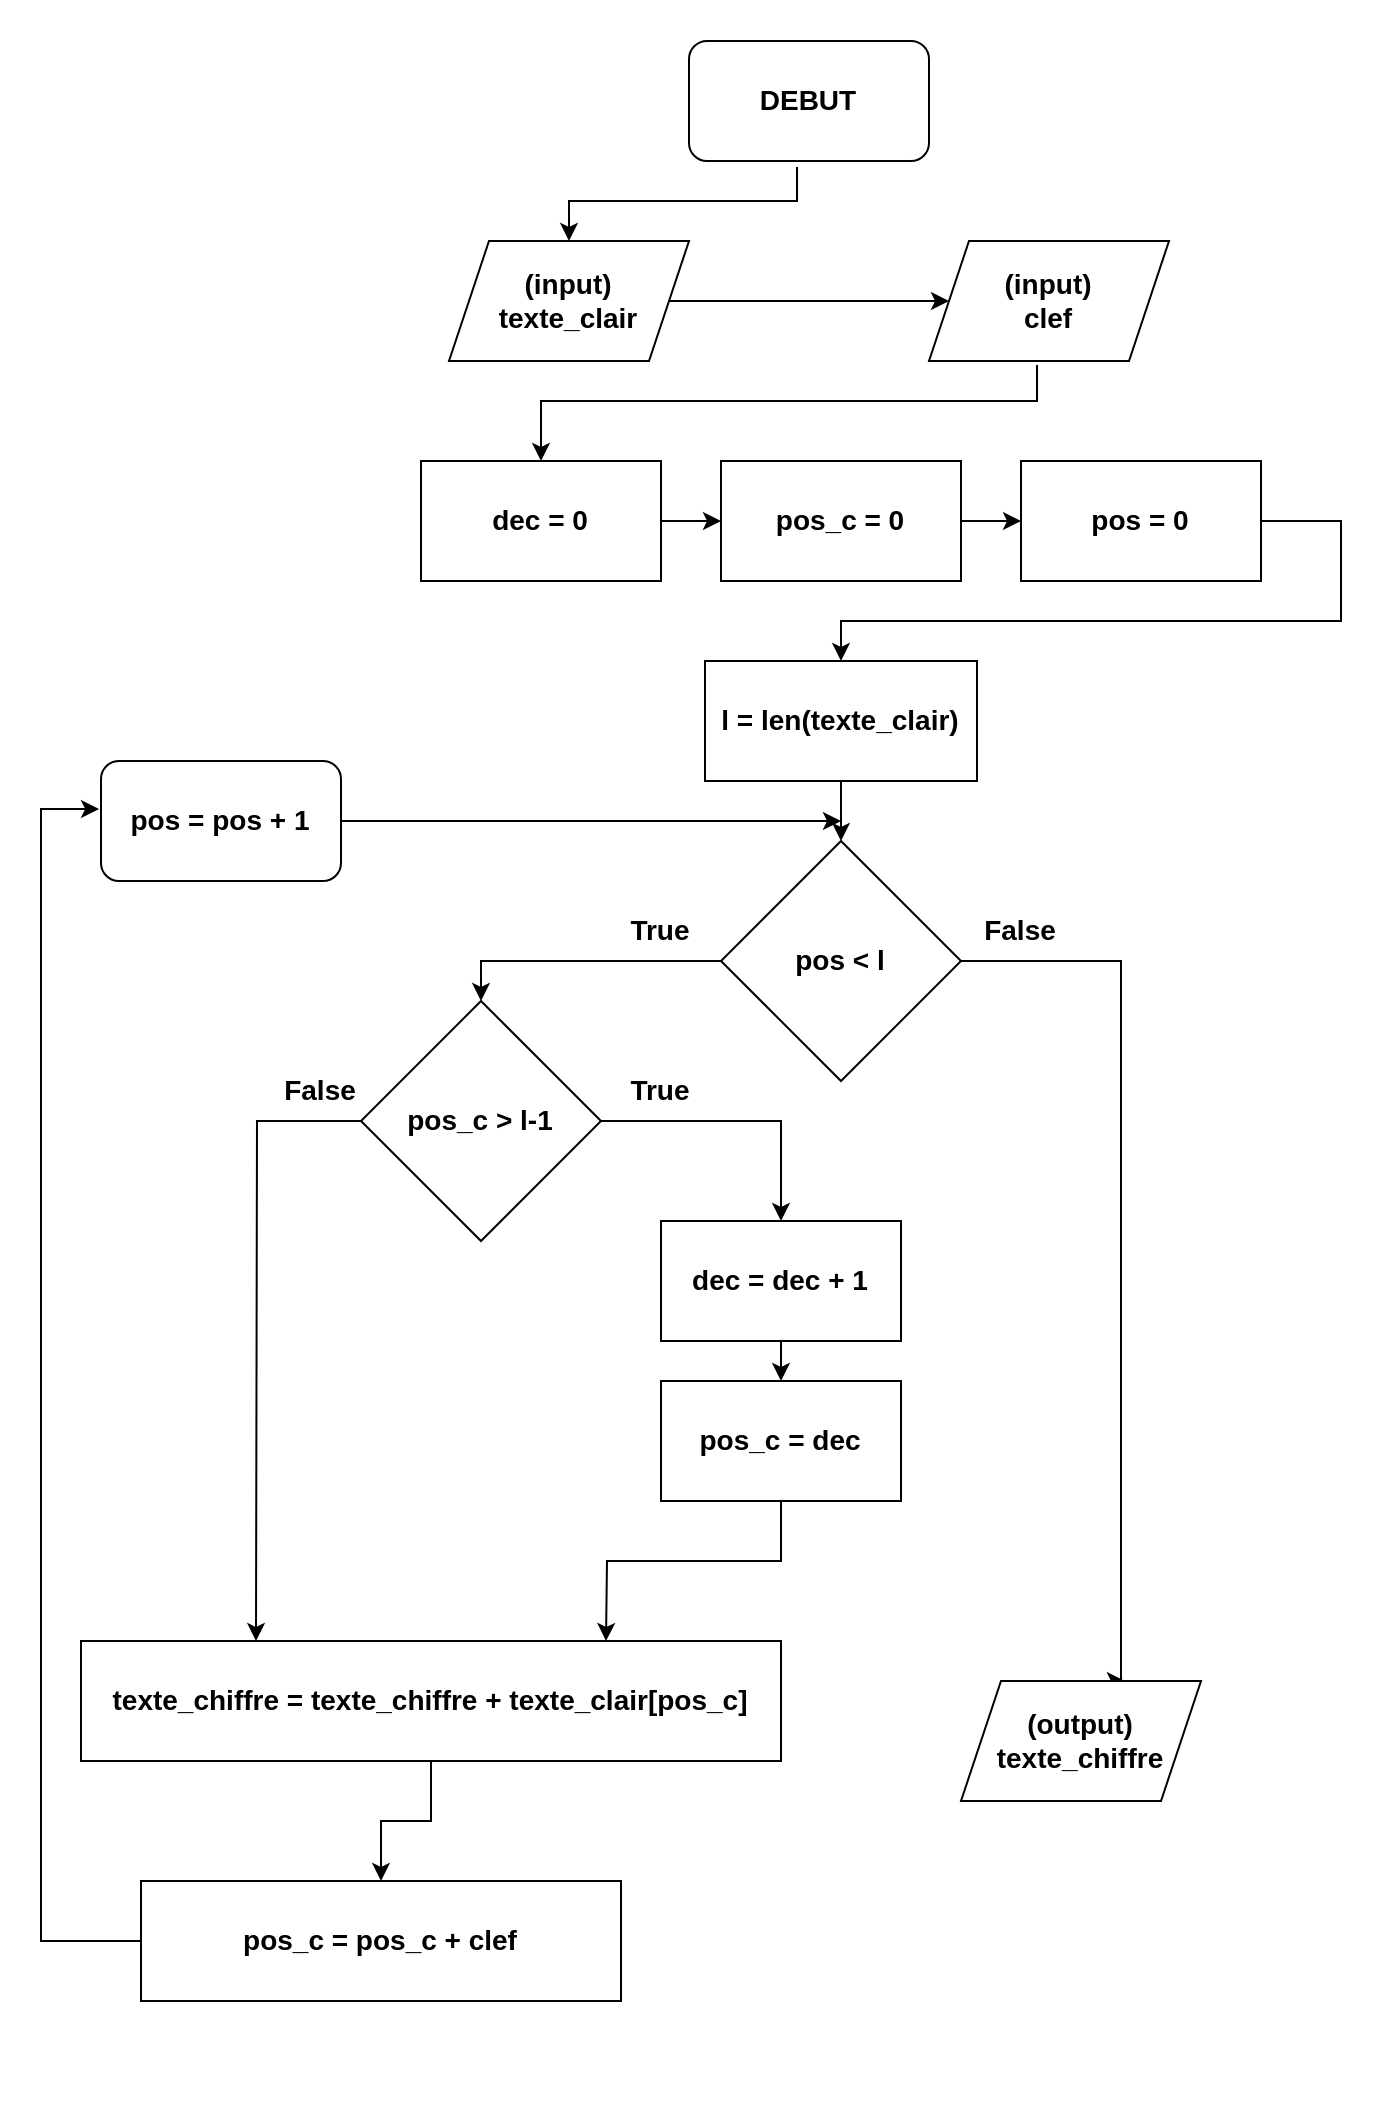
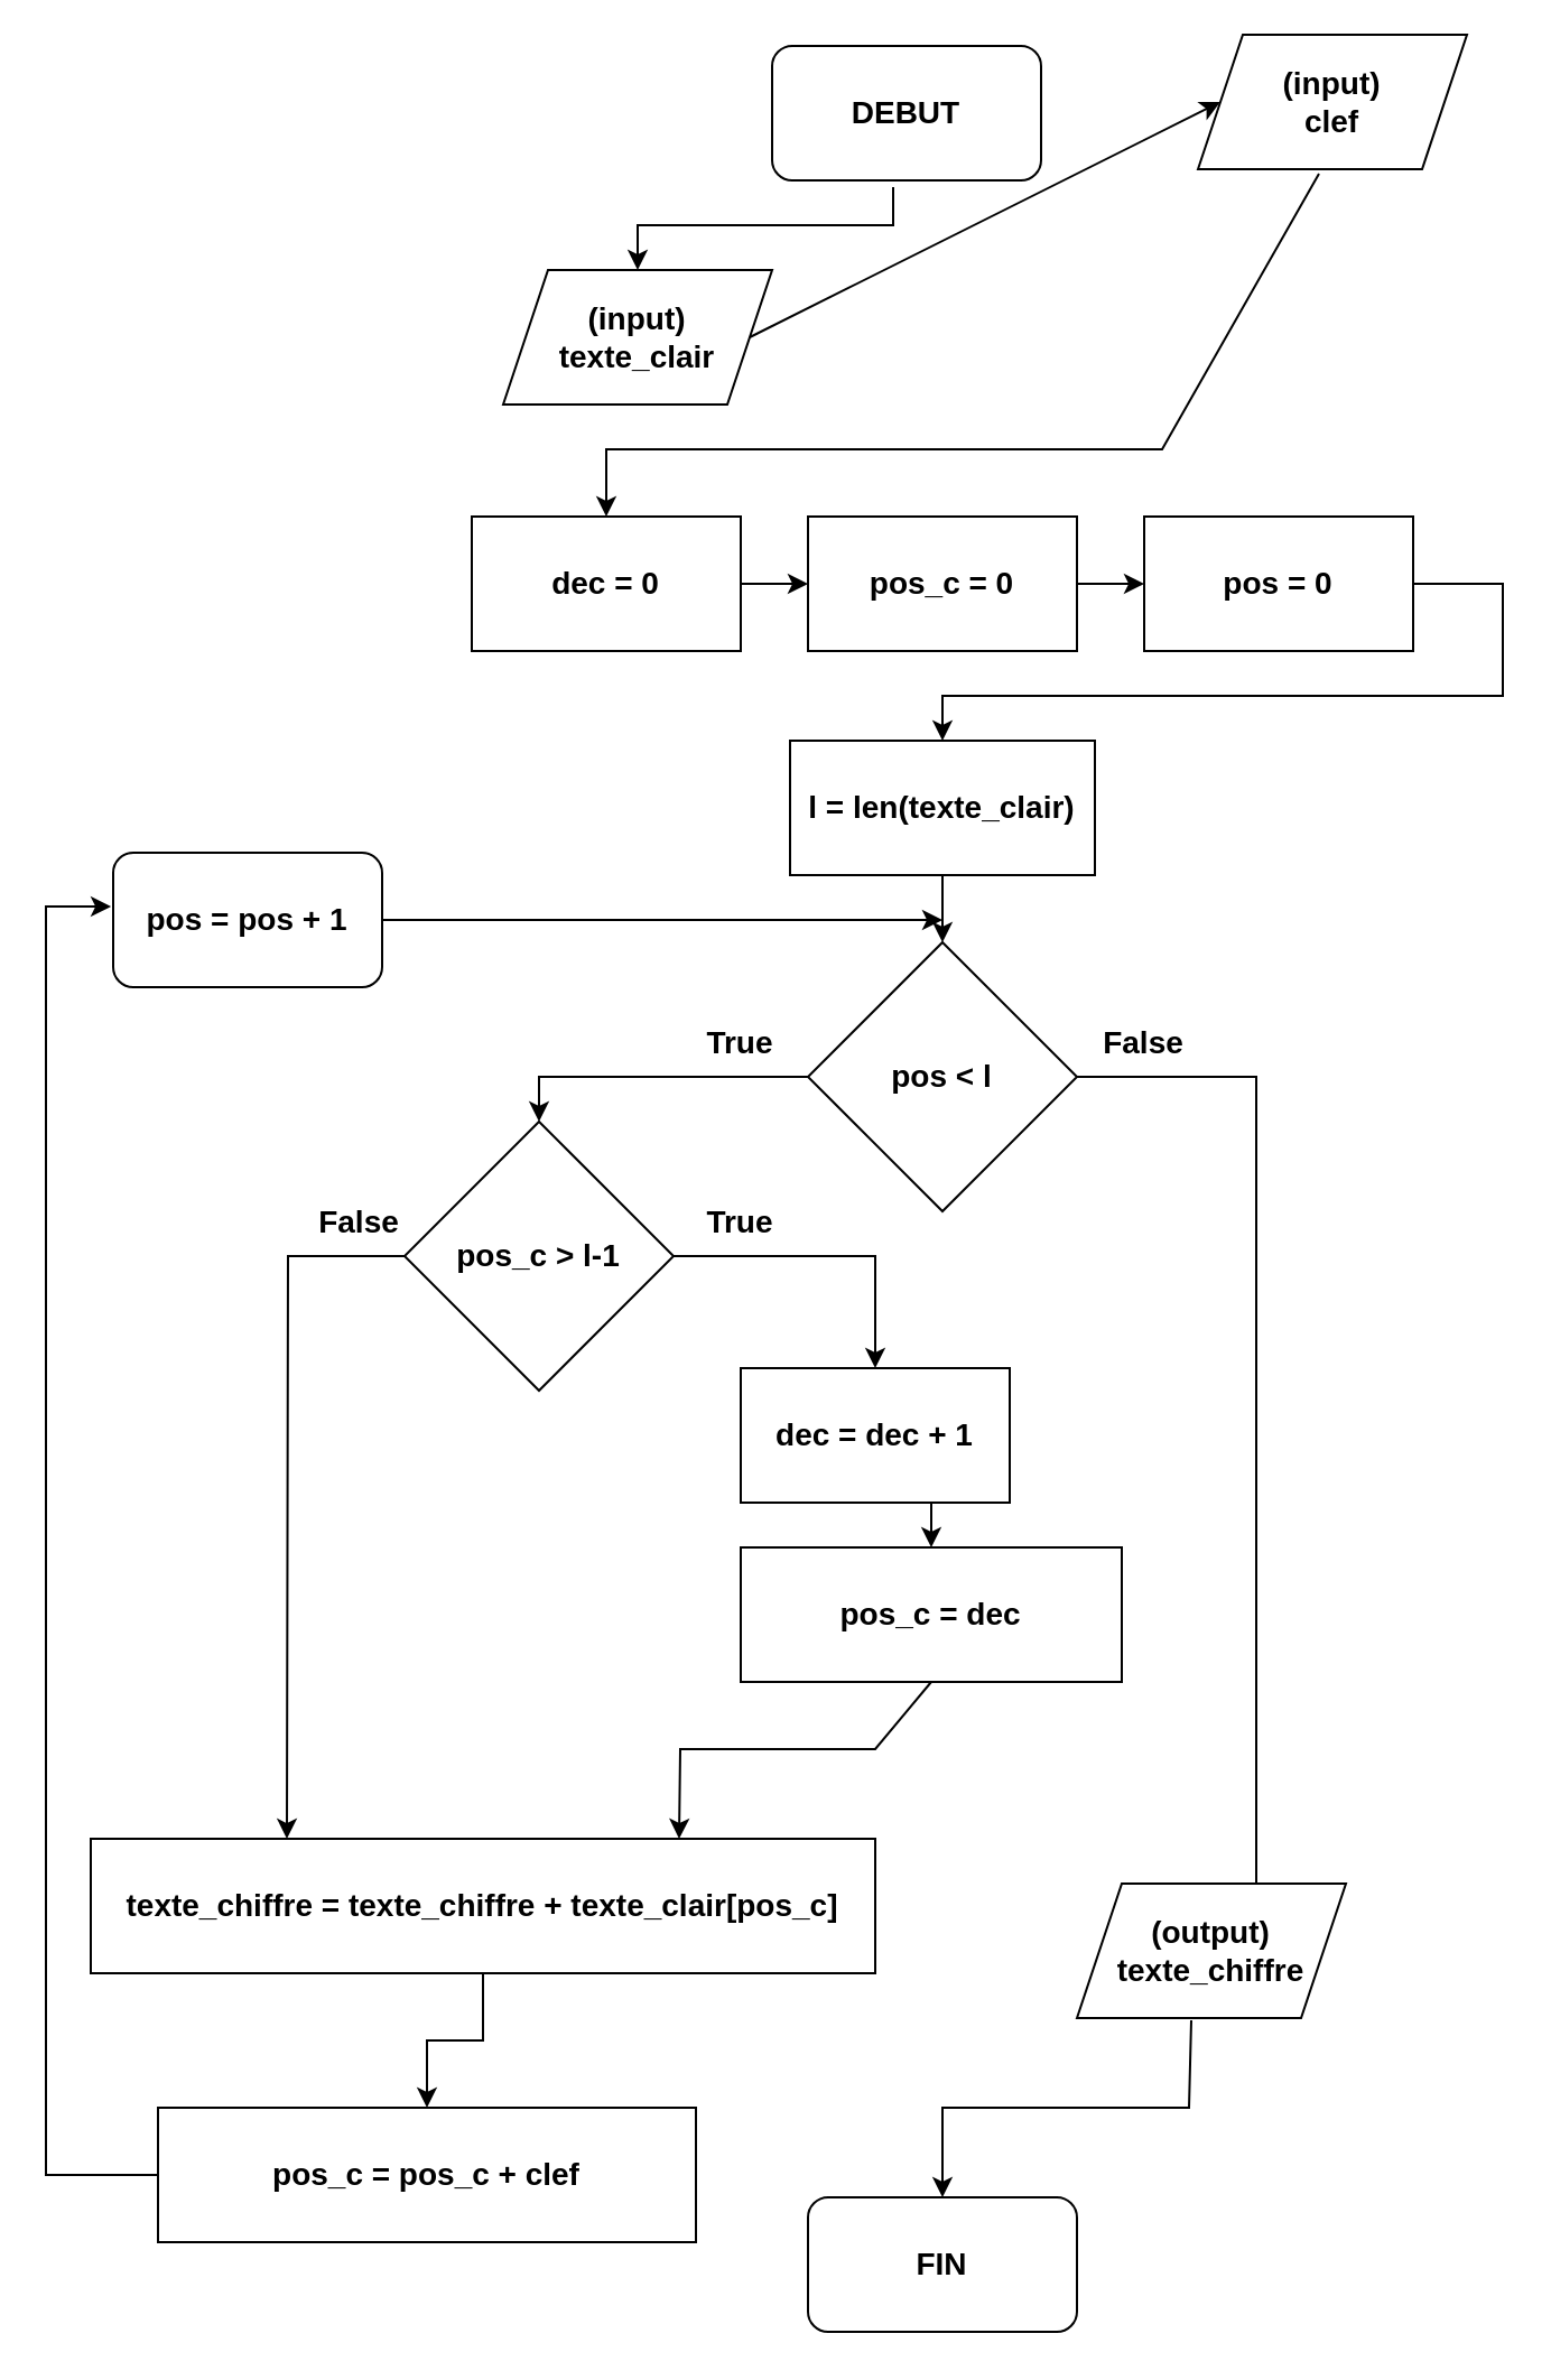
  <mxCell id="0" />
  <mxCell id="1" parent="0" />
  <mxCell id="2" value="&lt;b&gt;&lt;font style=&quot;font-size: 14px;&quot;&gt;DEBUT&lt;/font&gt;&lt;/b&gt;" style="rounded=1;whiteSpace=wrap;html=1;" parent="1" vertex="1"><mxGeometry x="344" y="20" width="120" height="60" as="geometry" /></mxCell>
  <mxCell id="3" value="&lt;b&gt;(input)&lt;br&gt;texte_clair&lt;/b&gt;" style="shape=parallelogram;perimeter=parallelogramPerimeter;whiteSpace=wrap;html=1;fixedSize=1;fontSize=14;" parent="1" vertex="1"><mxGeometry x="224" y="120" width="120" height="60" as="geometry" /></mxCell>
- <mxCell id="4" value="&lt;b&gt;(input)&lt;br&gt;clef&lt;/b&gt;" style="shape=parallelogram;perimeter=parallelogramPerimeter;whiteSpace=wrap;html=1;fixedSize=1;fontSize=14;" parent="1" vertex="1"><mxGeometry x="464" y="120" width="120" height="60" as="geometry" /></mxCell>
+ <mxCell id="4" value="&lt;b&gt;(input)&lt;br&gt;clef&lt;/b&gt;" style="shape=parallelogram;perimeter=parallelogramPerimeter;whiteSpace=wrap;html=1;fixedSize=1;fontSize=14;" parent="1" vertex="1"><mxGeometry x="534" y="15" width="120" height="60" as="geometry" /></mxCell>
  <mxCell id="5" value="&lt;b&gt;dec = 0&lt;/b&gt;" style="rounded=0;whiteSpace=wrap;html=1;fontSize=14;" parent="1" vertex="1"><mxGeometry x="210" y="230" width="120" height="60" as="geometry" /></mxCell>
  <mxCell id="6" value="&lt;b&gt;pos_c = 0&lt;/b&gt;" style="rounded=0;whiteSpace=wrap;html=1;fontSize=14;" parent="1" vertex="1"><mxGeometry x="360" y="230" width="120" height="60" as="geometry" /></mxCell>
  <mxCell id="7" value="" style="endArrow=classic;html=1;rounded=0;fontSize=14;exitX=1;exitY=0.5;exitDx=0;exitDy=0;entryX=0;entryY=0.5;entryDx=0;entryDy=0;" parent="1" source="5" target="6" edge="1"><mxGeometry width="50" height="50" relative="1" as="geometry"><mxPoint x="380" y="380" as="sourcePoint" /><mxPoint x="430" y="330" as="targetPoint" /></mxGeometry></mxCell>
  <mxCell id="8" style="edgeStyle=orthogonalEdgeStyle;rounded=0;orthogonalLoop=1;jettySize=auto;html=1;entryX=0.5;entryY=0;entryDx=0;entryDy=0;fontSize=14;" parent="1" source="9" target="11" edge="1"><mxGeometry relative="1" as="geometry" /></mxCell>
  <mxCell id="9" value="&lt;b&gt;l = len(texte_clair)&lt;/b&gt;" style="rounded=0;whiteSpace=wrap;html=1;fontSize=14;" parent="1" vertex="1"><mxGeometry x="352" y="330" width="136" height="60" as="geometry" /></mxCell>
- <mxCell id="10" style="edgeStyle=orthogonalEdgeStyle;rounded=0;orthogonalLoop=1;jettySize=auto;html=1;entryX=0.683;entryY=0;entryDx=0;entryDy=0;entryPerimeter=0;fontSize=14;" parent="1" source="11" target="16" edge="1"><mxGeometry relative="1" as="geometry"><Array as="points"><mxPoint x="560" y="480" /><mxPoint x="560" y="840" /></Array></mxGeometry></mxCell>
+ <mxCell id="10" style="edgeStyle=orthogonalEdgeStyle;rounded=0;orthogonalLoop=1;jettySize=auto;html=1;entryX=0.683;entryY=0;entryDx=0;entryDy=0;entryPerimeter=0;fontSize=14;endArrow=none;" parent="1" source="11" target="16" edge="1"><mxGeometry relative="1" as="geometry"><Array as="points"><mxPoint x="560" y="480" /><mxPoint x="560" y="840" /></Array></mxGeometry></mxCell>
  <mxCell id="11" value="&lt;b&gt;pos &amp;lt; l&lt;/b&gt;" style="rhombus;whiteSpace=wrap;html=1;fontSize=14;" parent="1" vertex="1"><mxGeometry x="360" y="420" width="120" height="120" as="geometry" /></mxCell>
  <mxCell id="12" style="edgeStyle=orthogonalEdgeStyle;rounded=0;orthogonalLoop=1;jettySize=auto;html=1;fontSize=14;entryX=0.5;entryY=0;entryDx=0;entryDy=0;" parent="1" source="13" target="9" edge="1"><mxGeometry relative="1" as="geometry"><mxPoint x="710" y="300" as="targetPoint" /><Array as="points"><mxPoint x="670" y="260" /><mxPoint x="670" y="310" /><mxPoint x="420" y="310" /></Array></mxGeometry></mxCell>
  <mxCell id="13" value="&lt;b&gt;pos = 0&lt;/b&gt;" style="rounded=0;whiteSpace=wrap;html=1;fontSize=14;" parent="1" vertex="1"><mxGeometry x="510" y="230" width="120" height="60" as="geometry" /></mxCell>
  <mxCell id="14" value="&lt;b&gt;True&lt;/b&gt;" style="text;html=1;strokeColor=none;fillColor=none;align=center;verticalAlign=middle;whiteSpace=wrap;rounded=0;fontSize=14;" parent="1" vertex="1"><mxGeometry x="300" y="450" width="60" height="30" as="geometry" /></mxCell>
  <mxCell id="15" value="&lt;b&gt;False&lt;/b&gt;" style="text;html=1;strokeColor=none;fillColor=none;align=center;verticalAlign=middle;whiteSpace=wrap;rounded=0;fontSize=14;" parent="1" vertex="1"><mxGeometry x="480" y="450" width="60" height="30" as="geometry" /></mxCell>
  <mxCell id="16" value="&lt;b&gt;(output)&lt;br&gt;texte_chiffre&lt;/b&gt;" style="shape=parallelogram;perimeter=parallelogramPerimeter;whiteSpace=wrap;html=1;fixedSize=1;fontSize=14;" parent="1" vertex="1"><mxGeometry x="480" y="840" width="120" height="60" as="geometry" /></mxCell>
+ <mxCell id="17" value="&lt;b&gt;FIN&lt;/b&gt;" style="rounded=1;whiteSpace=wrap;html=1;fontSize=14;" parent="1" vertex="1"><mxGeometry x="360" y="980" width="120" height="60" as="geometry" /></mxCell>
  <mxCell id="18" value="" style="endArrow=classic;html=1;rounded=0;fontSize=14;exitX=1;exitY=0.5;exitDx=0;exitDy=0;entryX=0;entryY=0.5;entryDx=0;entryDy=0;" parent="1" source="6" target="13" edge="1"><mxGeometry width="50" height="50" relative="1" as="geometry"><mxPoint x="340" y="270" as="sourcePoint" /><mxPoint x="370" y="270" as="targetPoint" /></mxGeometry></mxCell>
  <mxCell id="19" value="" style="endArrow=classic;html=1;rounded=0;fontSize=14;exitX=0.45;exitY=1.05;exitDx=0;exitDy=0;exitPerimeter=0;entryX=0.5;entryY=0;entryDx=0;entryDy=0;" parent="1" source="2" target="3" edge="1"><mxGeometry width="50" height="50" relative="1" as="geometry"><mxPoint x="380" y="360" as="sourcePoint" /><mxPoint x="430" y="310" as="targetPoint" /><Array as="points"><mxPoint x="398" y="100" /><mxPoint x="284" y="100" /></Array></mxGeometry></mxCell>
  <mxCell id="20" value="" style="endArrow=classic;html=1;rounded=0;fontSize=14;exitX=1;exitY=0.5;exitDx=0;exitDy=0;entryX=0;entryY=0.5;entryDx=0;entryDy=0;" parent="1" source="3" target="4" edge="1"><mxGeometry width="50" height="50" relative="1" as="geometry"><mxPoint x="380" y="360" as="sourcePoint" /><mxPoint x="430" y="310" as="targetPoint" /></mxGeometry></mxCell>
  <mxCell id="21" value="" style="endArrow=classic;html=1;rounded=0;fontSize=14;exitX=0.45;exitY=1.033;exitDx=0;exitDy=0;exitPerimeter=0;entryX=0.5;entryY=0;entryDx=0;entryDy=0;" parent="1" source="4" target="5" edge="1"><mxGeometry width="50" height="50" relative="1" as="geometry"><mxPoint x="380" y="360" as="sourcePoint" /><mxPoint x="430" y="310" as="targetPoint" /><Array as="points"><mxPoint x="518" y="200" /><mxPoint x="270" y="200" /></Array></mxGeometry></mxCell>
  <mxCell id="22" style="edgeStyle=orthogonalEdgeStyle;rounded=0;orthogonalLoop=1;jettySize=auto;html=1;entryX=0.5;entryY=0;entryDx=0;entryDy=0;fontSize=14;" parent="1" source="23" target="25" edge="1"><mxGeometry relative="1" as="geometry" /></mxCell>
  <mxCell id="23" value="&lt;b&gt;pos_c &amp;gt; l-1&lt;/b&gt;" style="rhombus;whiteSpace=wrap;html=1;fontSize=14;" parent="1" vertex="1"><mxGeometry x="180" y="500" width="120" height="120" as="geometry" /></mxCell>
  <mxCell id="24" style="edgeStyle=orthogonalEdgeStyle;rounded=0;orthogonalLoop=1;jettySize=auto;html=1;exitX=0.5;exitY=1;exitDx=0;exitDy=0;entryX=0.5;entryY=0;entryDx=0;entryDy=0;fontSize=14;" parent="1" source="25" target="26" edge="1"><mxGeometry relative="1" as="geometry" /></mxCell>
  <mxCell id="25" value="&lt;b&gt;dec = dec + 1&lt;/b&gt;" style="rounded=0;whiteSpace=wrap;html=1;fontSize=14;" parent="1" vertex="1"><mxGeometry x="330" y="610" width="120" height="60" as="geometry" /></mxCell>
- <mxCell id="26" value="&lt;b&gt;pos_c = dec&lt;/b&gt;" style="rounded=0;whiteSpace=wrap;html=1;fontSize=14;" parent="1" vertex="1"><mxGeometry x="330" y="690" width="120" height="60" as="geometry" /></mxCell>
+ <mxCell id="26" value="&lt;b&gt;pos_c = dec&lt;/b&gt;" style="rounded=0;whiteSpace=wrap;html=1;fontSize=14;" parent="1" vertex="1"><mxGeometry x="330" y="690" width="170" height="60" as="geometry" /></mxCell>
  <mxCell id="27" value="" style="endArrow=classic;html=1;rounded=0;fontSize=14;exitX=0;exitY=0.5;exitDx=0;exitDy=0;entryX=0.5;entryY=0;entryDx=0;entryDy=0;" parent="1" source="11" target="23" edge="1"><mxGeometry width="50" height="50" relative="1" as="geometry"><mxPoint x="440" y="570" as="sourcePoint" /><mxPoint x="490" y="520" as="targetPoint" /><Array as="points"><mxPoint x="240" y="480" /></Array></mxGeometry></mxCell>
  <mxCell id="28" value="&lt;b&gt;True&lt;/b&gt;" style="text;html=1;strokeColor=none;fillColor=none;align=center;verticalAlign=middle;whiteSpace=wrap;rounded=0;fontSize=14;" parent="1" vertex="1"><mxGeometry x="300" y="530" width="60" height="30" as="geometry" /></mxCell>
  <mxCell id="29" style="edgeStyle=orthogonalEdgeStyle;rounded=0;orthogonalLoop=1;jettySize=auto;html=1;fontSize=14;" parent="1" source="30" target="38" edge="1"><mxGeometry relative="1" as="geometry" /></mxCell>
  <mxCell id="30" value="&lt;b&gt;texte_chiffre = texte_chiffre + texte_clair[pos_c]&lt;/b&gt;" style="rounded=0;whiteSpace=wrap;html=1;fontSize=14;" parent="1" vertex="1"><mxGeometry x="40" y="820" width="350" height="60" as="geometry" /></mxCell>
  <mxCell id="31" value="" style="endArrow=classic;html=1;rounded=0;fontSize=14;exitX=0;exitY=0.5;exitDx=0;exitDy=0;entryX=0.25;entryY=0;entryDx=0;entryDy=0;" parent="1" source="23" target="30" edge="1"><mxGeometry width="50" height="50" relative="1" as="geometry"><mxPoint x="440" y="720" as="sourcePoint" /><mxPoint x="490" y="670" as="targetPoint" /><Array as="points"><mxPoint x="128" y="560" /></Array></mxGeometry></mxCell>
  <mxCell id="32" value="" style="endArrow=classic;html=1;rounded=0;fontSize=14;exitX=0.5;exitY=1;exitDx=0;exitDy=0;entryX=0.75;entryY=0;entryDx=0;entryDy=0;" parent="1" source="26" target="30" edge="1"><mxGeometry width="50" height="50" relative="1" as="geometry"><mxPoint x="440" y="720" as="sourcePoint" /><mxPoint x="490" y="670" as="targetPoint" /><Array as="points"><mxPoint x="390" y="780" /><mxPoint x="303" y="780" /></Array></mxGeometry></mxCell>
  <mxCell id="33" value="&lt;b&gt;pos = pos + 1&lt;/b&gt;" style="whiteSpace=wrap;html=1;fontSize=14;rounded=1;" parent="1" vertex="1"><mxGeometry x="50" y="380" width="120" height="60" as="geometry" /></mxCell>
  <mxCell id="34" value="" style="endArrow=classic;html=1;rounded=0;fontSize=14;exitX=0;exitY=0.5;exitDx=0;exitDy=0;entryX=-0.008;entryY=0.4;entryDx=0;entryDy=0;entryPerimeter=0;" parent="1" source="38" target="33" edge="1"><mxGeometry width="50" height="50" relative="1" as="geometry"><mxPoint x="440" y="610" as="sourcePoint" /><mxPoint x="490" y="560" as="targetPoint" /><Array as="points"><mxPoint x="20" y="970" /><mxPoint x="20" y="404" /></Array></mxGeometry></mxCell>
  <mxCell id="35" value="" style="endArrow=classic;html=1;rounded=0;fontSize=14;exitX=1;exitY=0.5;exitDx=0;exitDy=0;" parent="1" source="33" edge="1"><mxGeometry width="50" height="50" relative="1" as="geometry"><mxPoint x="440" y="610" as="sourcePoint" /><mxPoint x="420" y="410" as="targetPoint" /></mxGeometry></mxCell>
  <mxCell id="36" value="&lt;b&gt;False&lt;/b&gt;" style="text;html=1;strokeColor=none;fillColor=none;align=center;verticalAlign=middle;whiteSpace=wrap;rounded=0;fontSize=14;" parent="1" vertex="1"><mxGeometry x="130" y="530" width="60" height="30" as="geometry" /></mxCell>
+ <mxCell id="37" value="" style="endArrow=classic;html=1;rounded=0;fontSize=14;exitX=0.425;exitY=1.017;exitDx=0;exitDy=0;exitPerimeter=0;entryX=0.5;entryY=0;entryDx=0;entryDy=0;" parent="1" source="16" target="17" edge="1"><mxGeometry width="50" height="50" relative="1" as="geometry"><mxPoint x="440" y="750" as="sourcePoint" /><mxPoint x="490" y="700" as="targetPoint" /><Array as="points"><mxPoint x="530" y="940" /><mxPoint x="420" y="940" /></Array></mxGeometry></mxCell>
  <mxCell id="38" value="&lt;b&gt;pos_c = pos_c + clef&lt;/b&gt;" style="rounded=0;whiteSpace=wrap;html=1;fontSize=14;" parent="1" vertex="1"><mxGeometry x="70" y="940" width="240" height="60" as="geometry" /></mxCell>
